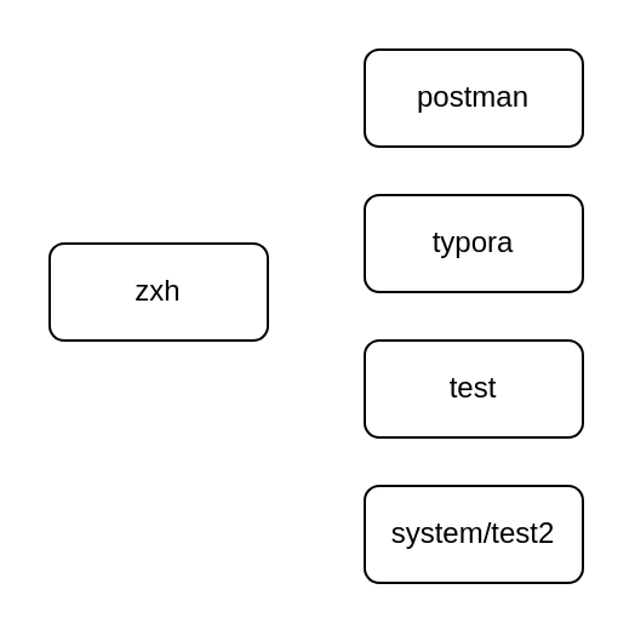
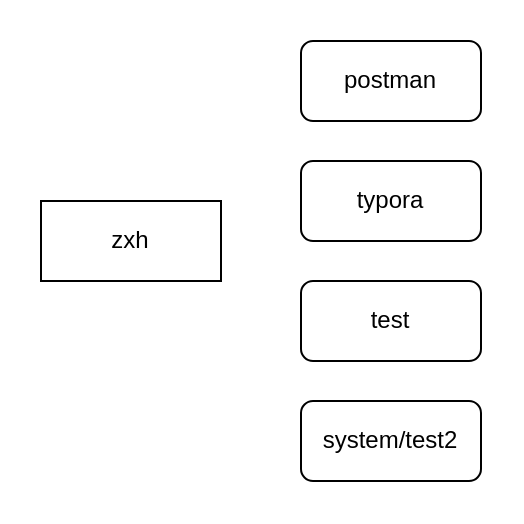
  <mxCell id="0" />
  <mxCell id="1" parent="0" />
- <mxCell id="2" value="zxh" style="rounded=1;whiteSpace=wrap;html=1;" vertex="1" parent="1"><mxGeometry x="20" y="100" width="90" height="40" as="geometry" /></mxCell>
+ <mxCell id="2" value="zxh" style="whiteSpace=wrap;html=1;rounded=0;" vertex="1" parent="1"><mxGeometry x="20" y="100" width="90" height="40" as="geometry" /></mxCell>
  <mxCell id="3" value="postman" style="rounded=1;whiteSpace=wrap;html=1;" vertex="1" parent="1"><mxGeometry x="150" y="20" width="90" height="40" as="geometry" /></mxCell>
  <mxCell id="4" value="typora" style="rounded=1;whiteSpace=wrap;html=1;" vertex="1" parent="1"><mxGeometry x="150" y="80" width="90" height="40" as="geometry" /></mxCell>
  <mxCell id="5" value="test" style="rounded=1;whiteSpace=wrap;html=1;" vertex="1" parent="1"><mxGeometry x="150" y="140" width="90" height="40" as="geometry" /></mxCell>
  <mxCell id="6" value="system/test2" style="rounded=1;whiteSpace=wrap;html=1;" vertex="1" parent="1"><mxGeometry x="150" y="200" width="90" height="40" as="geometry" /></mxCell>
